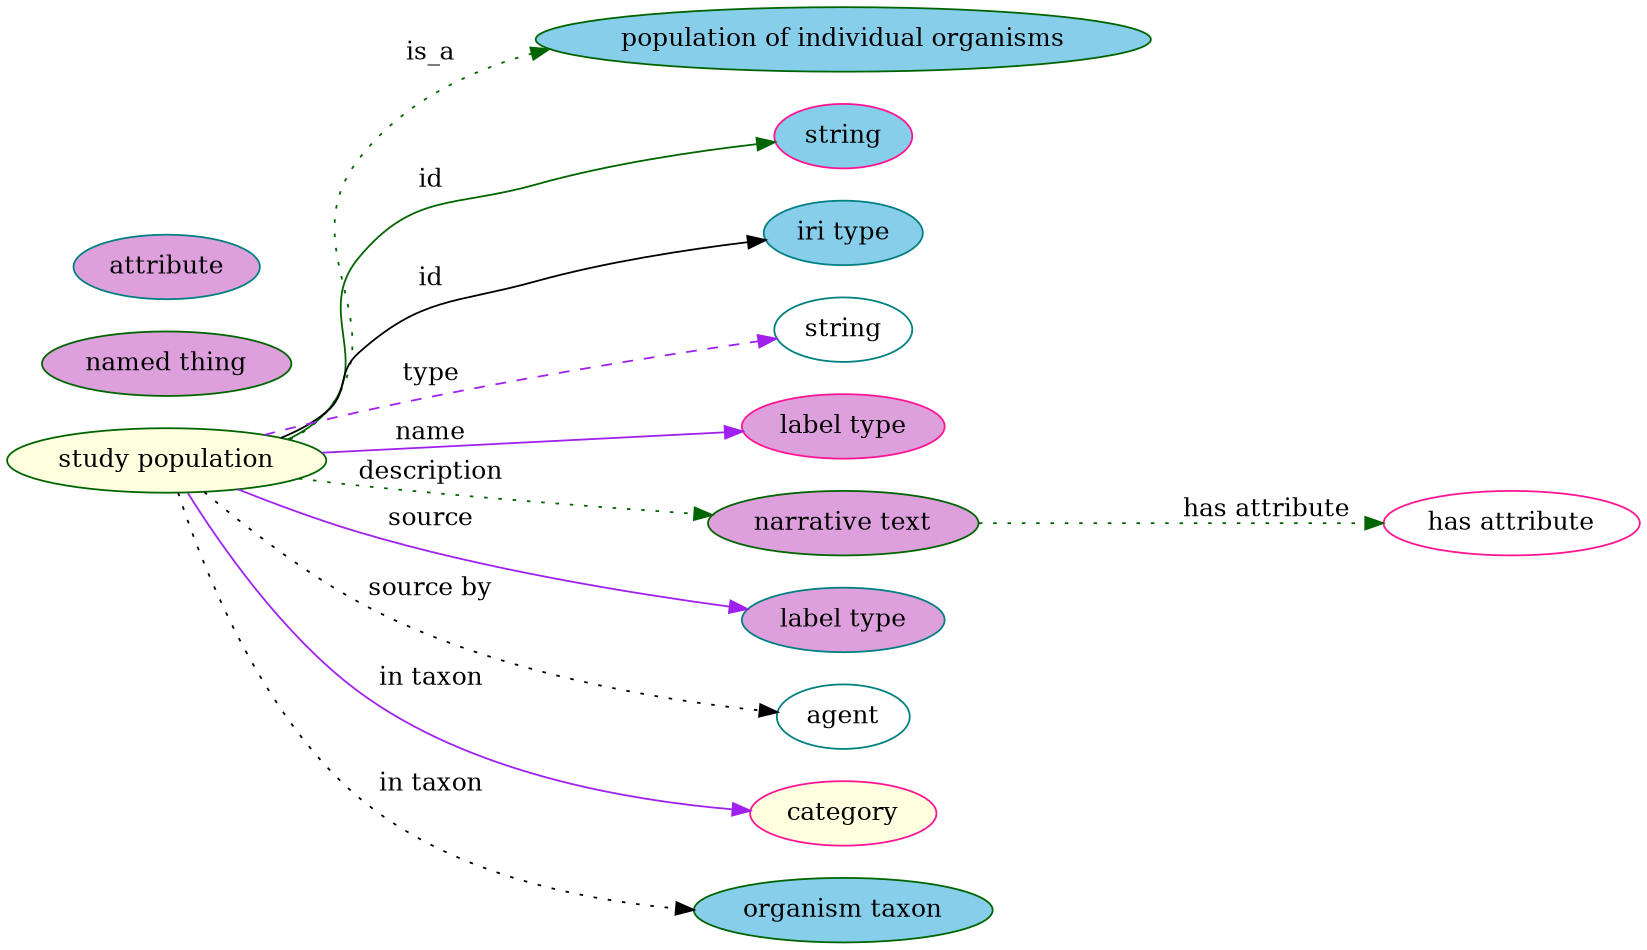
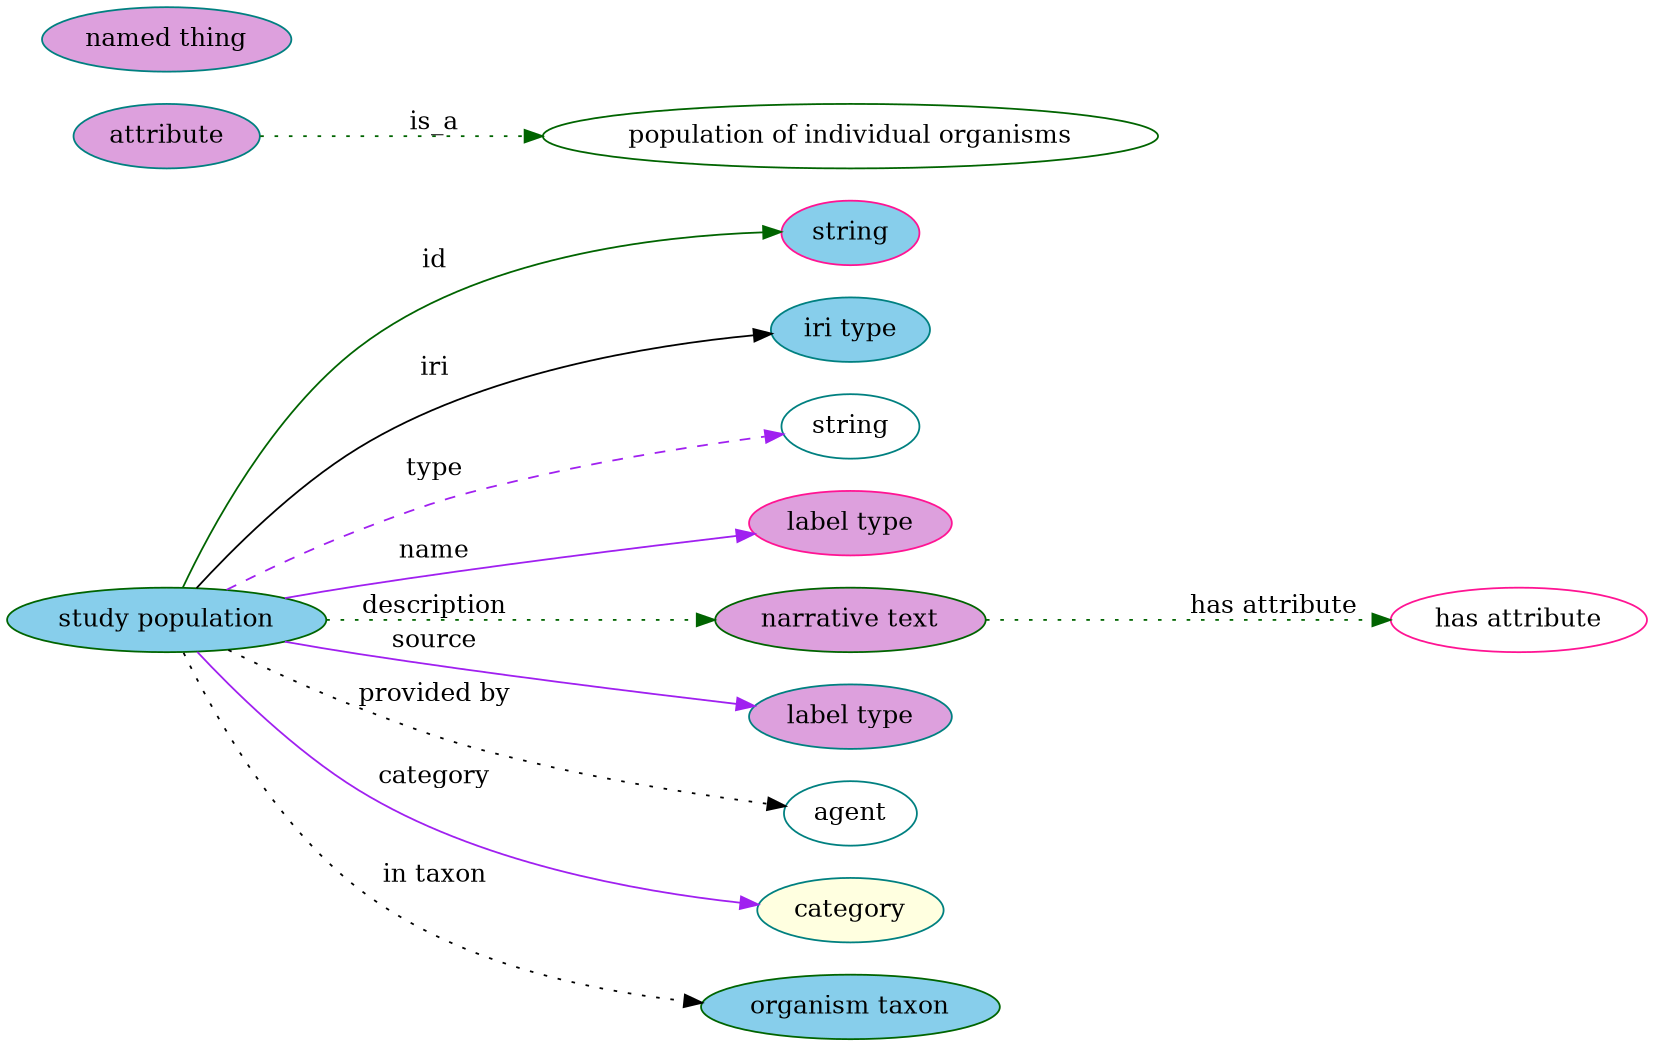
  digraph {
    rankdir=LR
    node [color=teal fillcolor=plum style=filled]
    edge [color=darkgreen style=dotted]
-   n1 [color=darkgreen fillcolor=lightyellow height=0.5 label="study population" width=2.4734]
-   "population of individual organisms" [color=darkgreen fillcolor=skyblue height=0.5 width=4.7662]
+   n1 [color=darkgreen fillcolor=skyblue height=0.5 label="study population" width=2.4734]
+   "population of individual organisms" [color=darkgreen fillcolor=white height=0.5 width=4.7662]
    n3 [color=deeppink fillcolor=skyblue height=0.5 label=string width=1.0652]
    n4 [fillcolor=skyblue height=0.5 label="iri type" width=1.2277]
    n5 [fillcolor=white height=0.5 label=string width=1.0652]
    n6 [color=deeppink height=0.5 label="label type" width=1.5707]
    n7 [color=darkgreen height=0.5 label="narrative text" width=2.0943]
    n8 [height=0.5 label="label type" width=1.5707]
    n9 [fillcolor=white height=0.5 label=agent width=1.0291]
-   category [color=deeppink fillcolor=lightyellow height=0.5 width=1.4443]
+   category [fillcolor=lightyellow height=0.5 width=1.4443]
    n11 [color=darkgreen fillcolor=skyblue height=0.5 label="organism taxon" width=2.3109]
    "has attribute" [color=deeppink fillcolor=white height=0.5 width=1.9859]
-   n13 [color=darkgreen height=0.5 label="named thing" width=1.9318]
+   n13 [height=0.5 label="named thing" width=1.9318]
    n14 [height=0.5 label=attribute width=1.4443]
-   n1 -> "population of individual organisms" [label=is_a]
+   n14 -> "population of individual organisms" [label=is_a]
    n1 -> n3 [label=id style=solid]
-   n1 -> n4 [color=black label=id style=solid]
+   n1 -> n4 [color=black label=iri style=solid]
    n1 -> n5 [color=purple label=type style=dashed]
    n1 -> n6 [color=purple label=name style=solid]
    n1 -> n7 [label=description]
    n1 -> n8 [color=purple label=source style=solid]
-   n1 -> n9 [color=black label="source by"]
-   n1 -> category [color=purple label="in taxon" style=solid]
+   n1 -> n9 [color=black label="provided by"]
+   n1 -> category [color=purple label=category style=solid]
    n1 -> n11 [color=black label="in taxon"]
    n7 -> "has attribute" [label="has attribute"]
  }
